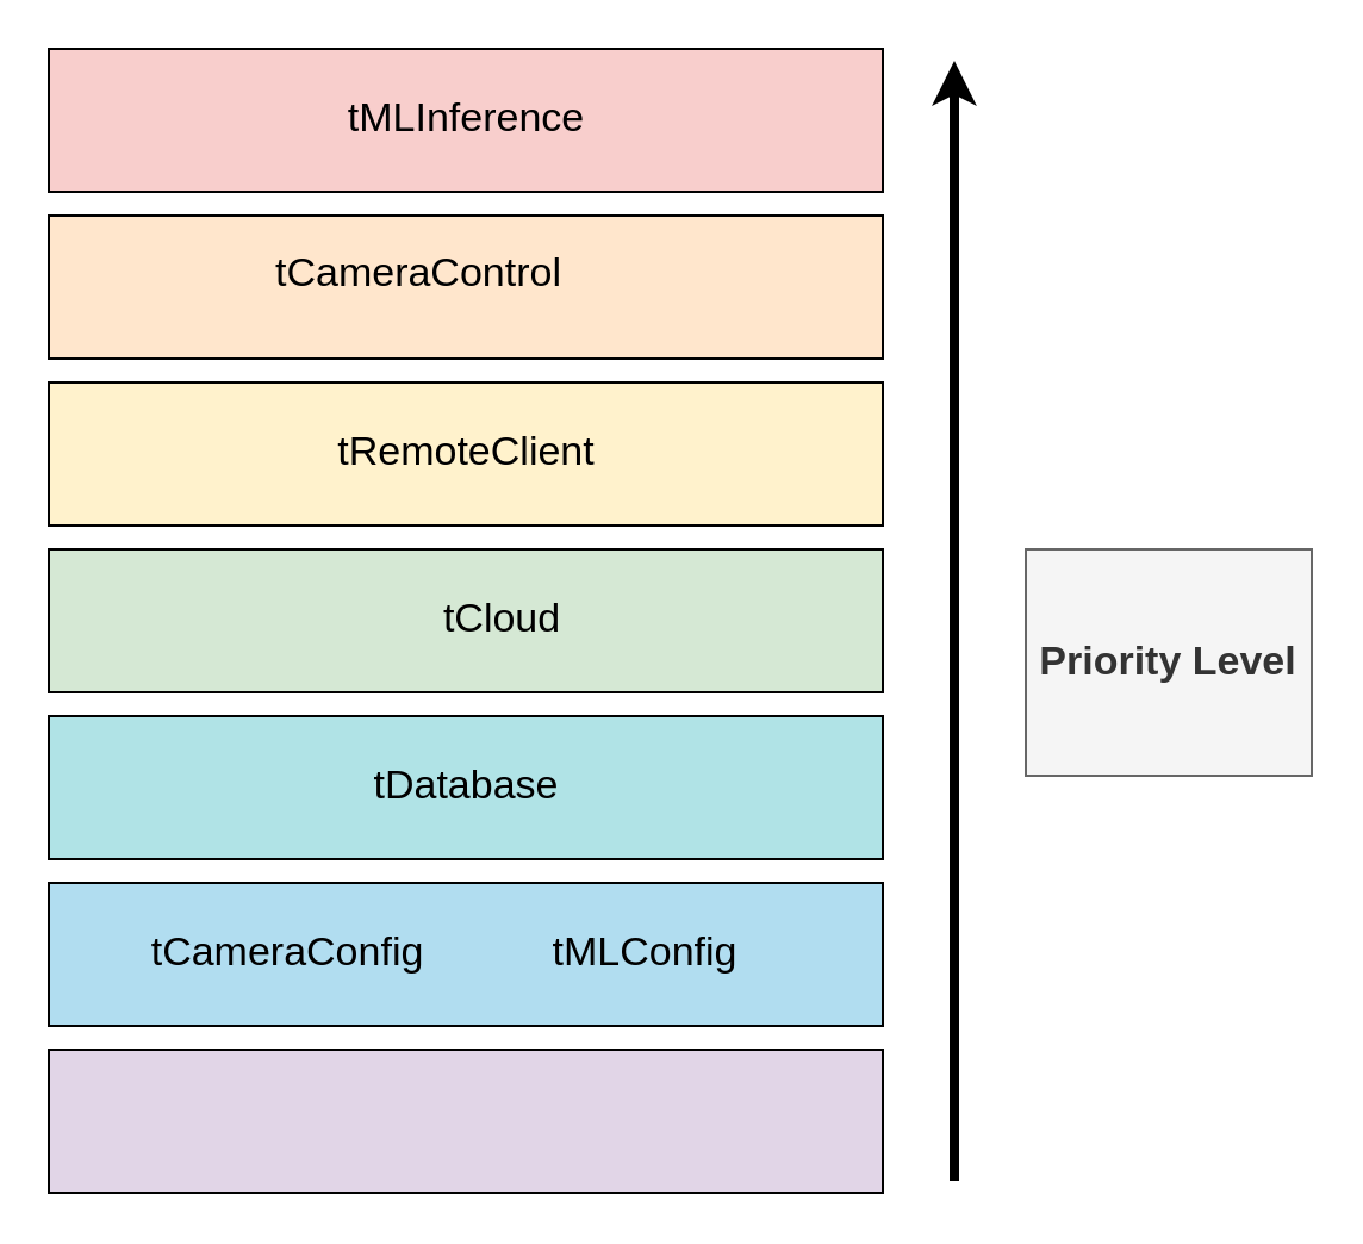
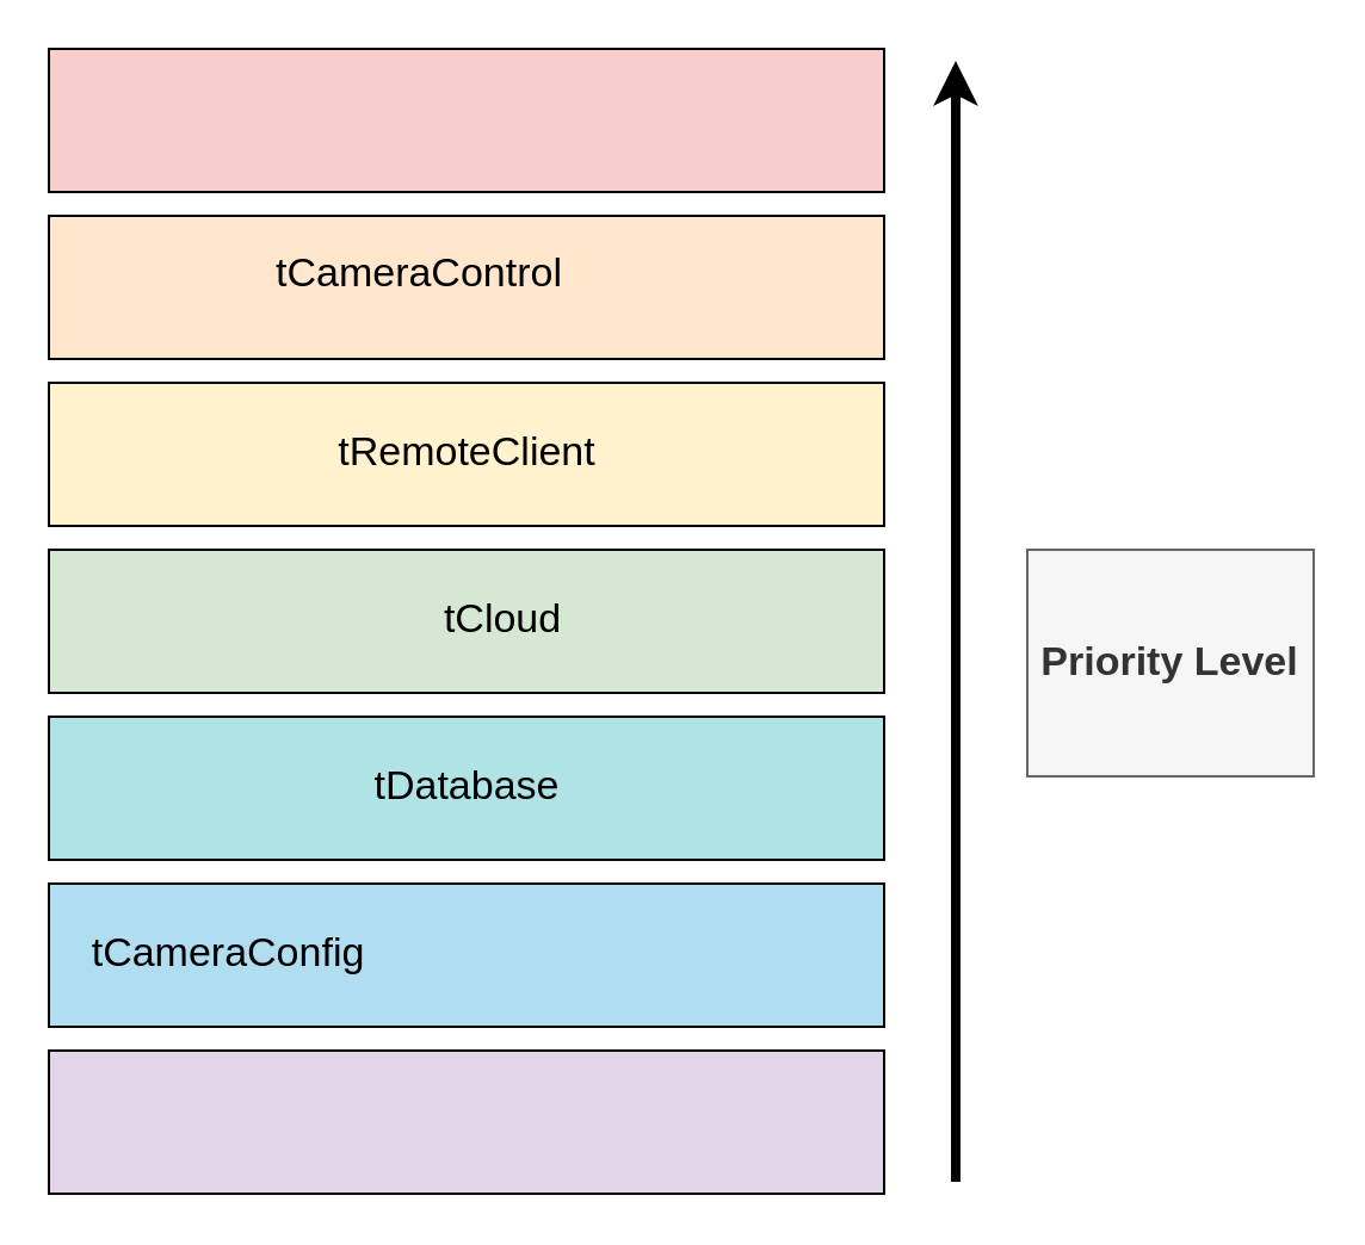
  <mxCell id="0" />
  <mxCell id="1" parent="0" />
  <mxCell id="2" value="" style="rounded=0;whiteSpace=wrap;html=1;fillColor=#f8cecc;strokeColor=#000000;strokeWidth=1;" parent="1" vertex="1"><mxGeometry x="20" y="20" width="350" height="60" as="geometry" /></mxCell>
  <mxCell id="3" value="" style="rounded=0;whiteSpace=wrap;html=1;fillColor=#ffe6cc;strokeColor=#000000;strokeWidth=1;" parent="1" vertex="1"><mxGeometry x="20" y="90" width="350" height="60" as="geometry" /></mxCell>
  <mxCell id="4" value="" style="rounded=0;whiteSpace=wrap;html=1;fillColor=#fff2cc;strokeColor=#000000;strokeWidth=1;" parent="1" vertex="1"><mxGeometry x="20" y="160" width="350" height="60" as="geometry" /></mxCell>
  <mxCell id="5" value="" style="rounded=0;whiteSpace=wrap;html=1;fillColor=#d5e8d4;strokeColor=#000000;strokeWidth=1;" parent="1" vertex="1"><mxGeometry x="20" y="230" width="350" height="60" as="geometry" /></mxCell>
  <mxCell id="6" value="" style="rounded=0;whiteSpace=wrap;html=1;fillColor=#b0e3e6;strokeColor=#000000;strokeWidth=1;" parent="1" vertex="1"><mxGeometry x="20" y="300" width="350" height="60" as="geometry" /></mxCell>
  <mxCell id="7" value="" style="rounded=0;whiteSpace=wrap;html=1;fillColor=#b1ddf0;strokeColor=#000000;strokeWidth=1;" parent="1" vertex="1"><mxGeometry x="20" y="370" width="350" height="60" as="geometry" /></mxCell>
  <mxCell id="8" value="" style="rounded=0;whiteSpace=wrap;html=1;fillColor=#e1d5e7;strokeColor=#000000;strokeWidth=1;" parent="1" vertex="1"><mxGeometry x="20" y="440" width="350" height="60" as="geometry" /></mxCell>
  <mxCell id="9" value="" style="endArrow=classic;html=1;strokeWidth=4;" parent="1" edge="1"><mxGeometry width="50" height="50" relative="1" as="geometry"><mxPoint x="400" y="495" as="sourcePoint" /><mxPoint x="400" y="25" as="targetPoint" /></mxGeometry></mxCell>
  <mxCell id="10" value="&lt;font style=&quot;font-size: 17px&quot;&gt;&lt;b&gt;Priority Level&lt;/b&gt;&lt;/font&gt;" style="rounded=0;whiteSpace=wrap;html=1;fillColor=#f5f5f5;strokeColor=#666666;fontColor=#333333;" parent="1" vertex="1"><mxGeometry x="430" y="230" width="120" height="95" as="geometry" /></mxCell>
- <mxCell id="11" value="tCameraConfig&lt;br style=&quot;font-size: 17px;&quot;&gt;" style="text;html=1;align=center;verticalAlign=middle;resizable=0;points=[];;autosize=1;fontSize=17;fillColor=none;strokeColor=none;dashed=1;" parent="1" vertex="1"><mxGeometry x="55" y="385" width="130" height="30" as="geometry" /></mxCell>
- <mxCell id="12" value="tMLConfig" style="text;html=1;align=center;verticalAlign=middle;resizable=0;points=[];;autosize=1;fontSize=17;fillColor=none;strokeColor=none;dashed=1;" parent="1" vertex="1"><mxGeometry x="225" y="385" width="90" height="30" as="geometry" /></mxCell>
+ <mxCell id="11" value="tCameraConfig&lt;br style=&quot;font-size: 17px;&quot;&gt;" style="text;html=1;align=center;verticalAlign=middle;resizable=0;points=[];;autosize=1;fontSize=17;fillColor=none;strokeColor=none;dashed=1;" parent="1" vertex="1"><mxGeometry x="30" y="385" width="130" height="30" as="geometry" /></mxCell>
  <mxCell id="13" value="tCameraControl" style="text;html=1;align=center;verticalAlign=middle;resizable=0;points=[];;autosize=1;fontSize=17;strokeColor=none;fillColor=none;" parent="1" vertex="1"><mxGeometry x="105" y="100" width="140" height="30" as="geometry" /></mxCell>
- <mxCell id="14" value="tMLInference" style="text;html=1;align=center;verticalAlign=middle;resizable=0;points=[];;autosize=1;fontSize=17;" parent="1" vertex="1"><mxGeometry x="140" y="35" width="110" height="30" as="geometry" /></mxCell>
  <mxCell id="15" value="tCloud" style="text;html=1;align=center;verticalAlign=middle;resizable=0;points=[];;autosize=1;fontSize=17;" parent="1" vertex="1"><mxGeometry x="180" y="245" width="60" height="30" as="geometry" /></mxCell>
  <mxCell id="16" value="tDatabase" style="text;html=1;align=center;verticalAlign=middle;resizable=0;points=[];;autosize=1;fontSize=17;" parent="1" vertex="1"><mxGeometry x="150" y="315" width="90" height="30" as="geometry" /></mxCell>
  <mxCell id="17" value="tRemoteClient" style="text;html=1;align=center;verticalAlign=middle;resizable=0;points=[];;autosize=1;fontSize=17;" parent="1" vertex="1"><mxGeometry x="135" y="175" width="120" height="30" as="geometry" /></mxCell>
